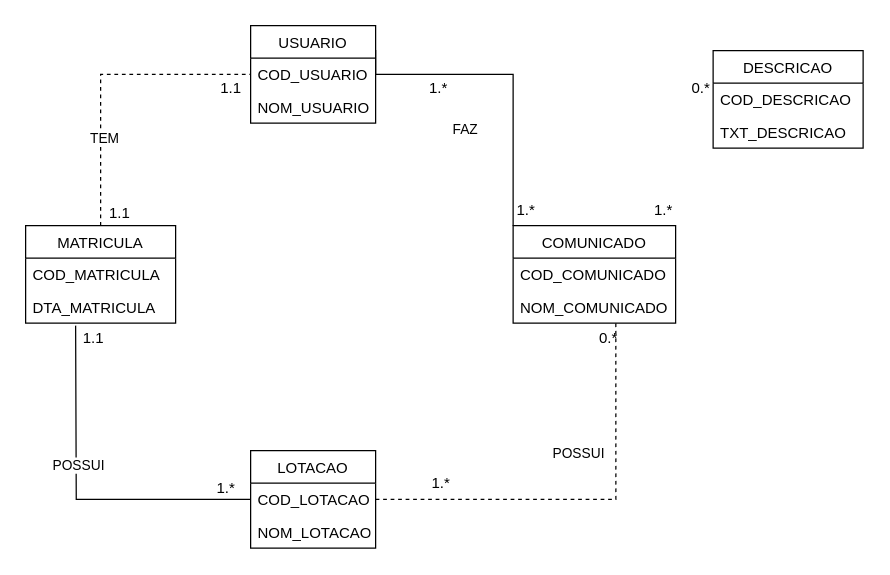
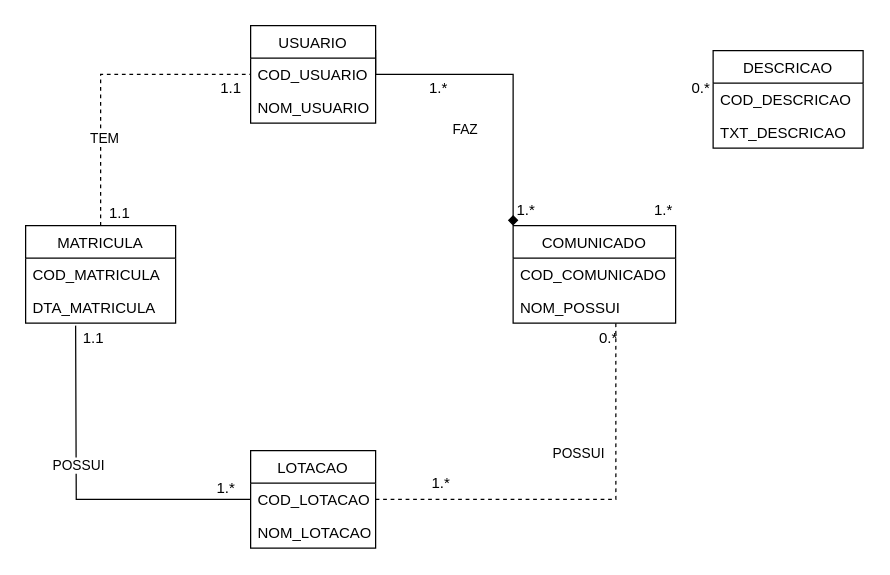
  <mxCell id="0" />
  <mxCell id="1" parent="0" />
  <mxCell id="2" value="MATRICULA" style="swimlane;fontStyle=0;childLayout=stackLayout;horizontal=1;startSize=26;fillColor=none;horizontalStack=0;resizeParent=1;resizeParentMax=0;resizeLast=0;collapsible=1;marginBottom=0;" vertex="1" parent="1"><mxGeometry x="20" y="180" width="120" height="78" as="geometry" /></mxCell>
  <mxCell id="3" value="COD_MATRICULA" style="text;strokeColor=none;fillColor=none;align=left;verticalAlign=top;spacingLeft=4;spacingRight=4;overflow=hidden;rotatable=0;points=[[0,0.5],[1,0.5]];portConstraint=eastwest;" vertex="1" parent="2"><mxGeometry y="26" width="120" height="26" as="geometry" /></mxCell>
  <mxCell id="4" value="DTA_MATRICULA" style="text;strokeColor=none;fillColor=none;align=left;verticalAlign=top;spacingLeft=4;spacingRight=4;overflow=hidden;rotatable=0;points=[[0,0.5],[1,0.5]];portConstraint=eastwest;" vertex="1" parent="2"><mxGeometry y="52" width="120" height="26" as="geometry" /></mxCell>
  <mxCell id="5" value="USUARIO" style="swimlane;fontStyle=0;childLayout=stackLayout;horizontal=1;startSize=26;fillColor=none;horizontalStack=0;resizeParent=1;resizeParentMax=0;resizeLast=0;collapsible=1;marginBottom=0;" vertex="1" parent="1"><mxGeometry x="200" y="20" width="100" height="78" as="geometry" /></mxCell>
  <mxCell id="6" value="COD_USUARIO" style="text;strokeColor=none;fillColor=none;align=left;verticalAlign=top;spacingLeft=4;spacingRight=4;overflow=hidden;rotatable=0;points=[[0,0.5],[1,0.5]];portConstraint=eastwest;" vertex="1" parent="5"><mxGeometry y="26" width="100" height="26" as="geometry" /></mxCell>
  <mxCell id="7" value="NOM_USUARIO" style="text;strokeColor=none;fillColor=none;align=left;verticalAlign=top;spacingLeft=4;spacingRight=4;overflow=hidden;rotatable=0;points=[[0,0.5],[1,0.5]];portConstraint=eastwest;" vertex="1" parent="5"><mxGeometry y="52" width="100" height="26" as="geometry" /></mxCell>
  <mxCell id="8" value="LOTACAO" style="swimlane;fontStyle=0;childLayout=stackLayout;horizontal=1;startSize=26;fillColor=none;horizontalStack=0;resizeParent=1;resizeParentMax=0;resizeLast=0;collapsible=1;marginBottom=0;" vertex="1" parent="1"><mxGeometry x="200" y="360" width="100" height="78" as="geometry" /></mxCell>
  <mxCell id="9" value="COD_LOTACAO" style="text;strokeColor=none;fillColor=none;align=left;verticalAlign=top;spacingLeft=4;spacingRight=4;overflow=hidden;rotatable=0;points=[[0,0.5],[1,0.5]];portConstraint=eastwest;" vertex="1" parent="8"><mxGeometry y="26" width="100" height="26" as="geometry" /></mxCell>
  <mxCell id="10" value="NOM_LOTACAO" style="text;strokeColor=none;fillColor=none;align=left;verticalAlign=top;spacingLeft=4;spacingRight=4;overflow=hidden;rotatable=0;points=[[0,0.5],[1,0.5]];portConstraint=eastwest;" vertex="1" parent="8"><mxGeometry y="52" width="100" height="26" as="geometry" /></mxCell>
  <mxCell id="11" value="COMUNICADO" style="swimlane;fontStyle=0;childLayout=stackLayout;horizontal=1;startSize=26;fillColor=none;horizontalStack=0;resizeParent=1;resizeParentMax=0;resizeLast=0;collapsible=1;marginBottom=0;" vertex="1" parent="1"><mxGeometry x="410" y="180" width="130" height="78" as="geometry" /></mxCell>
  <mxCell id="12" value="COD_COMUNICADO" style="text;strokeColor=none;fillColor=none;align=left;verticalAlign=top;spacingLeft=4;spacingRight=4;overflow=hidden;rotatable=0;points=[[0,0.5],[1,0.5]];portConstraint=eastwest;" vertex="1" parent="11"><mxGeometry y="26" width="130" height="26" as="geometry" /></mxCell>
- <mxCell id="13" value="NOM_COMUNICADO" style="text;strokeColor=none;fillColor=none;align=left;verticalAlign=top;spacingLeft=4;spacingRight=4;overflow=hidden;rotatable=0;points=[[0,0.5],[1,0.5]];portConstraint=eastwest;" vertex="1" parent="11"><mxGeometry y="52" width="130" height="26" as="geometry" /></mxCell>
+ <mxCell id="13" value="NOM_POSSUI" style="text;strokeColor=none;fillColor=none;align=left;verticalAlign=top;spacingLeft=4;spacingRight=4;overflow=hidden;rotatable=0;points=[[0,0.5],[1,0.5]];portConstraint=eastwest;" vertex="1" parent="11"><mxGeometry y="52" width="130" height="26" as="geometry" /></mxCell>
  <mxCell id="14" value="DESCRICAO" style="swimlane;fontStyle=0;childLayout=stackLayout;horizontal=1;startSize=26;fillColor=none;horizontalStack=0;resizeParent=1;resizeParentMax=0;resizeLast=0;collapsible=1;marginBottom=0;" vertex="1" parent="1"><mxGeometry x="570" y="40" width="120" height="78" as="geometry" /></mxCell>
  <mxCell id="15" value="COD_DESCRICAO" style="text;strokeColor=none;fillColor=none;align=left;verticalAlign=top;spacingLeft=4;spacingRight=4;overflow=hidden;rotatable=0;points=[[0,0.5],[1,0.5]];portConstraint=eastwest;" vertex="1" parent="14"><mxGeometry y="26" width="120" height="26" as="geometry" /></mxCell>
  <mxCell id="16" value="TXT_DESCRICAO" style="text;strokeColor=none;fillColor=none;align=left;verticalAlign=top;spacingLeft=4;spacingRight=4;overflow=hidden;rotatable=0;points=[[0,0.5],[1,0.5]];portConstraint=eastwest;" vertex="1" parent="14"><mxGeometry y="52" width="120" height="26" as="geometry" /></mxCell>
  <mxCell id="17" value="" style="endArrow=none;html=1;edgeStyle=orthogonalEdgeStyle;rounded=0;exitX=0.5;exitY=0;exitDx=0;exitDy=0;entryX=0;entryY=0.5;entryDx=0;entryDy=0;dashed=1;" edge="1" parent="1" source="2" target="6"><mxGeometry relative="1" as="geometry"><mxPoint x="190" y="250" as="sourcePoint" /><mxPoint x="350" y="250" as="targetPoint" /></mxGeometry></mxCell>
  <mxCell id="18" value="TEM" style="edgeLabel;resizable=0;html=1;align=left;verticalAlign=bottom;" connectable="0" vertex="1" parent="17"><mxGeometry x="-1" relative="1" as="geometry"><mxPoint x="-10" y="-62" as="offset" /></mxGeometry></mxCell>
  <mxCell id="19" value="" style="endArrow=none;html=1;edgeStyle=orthogonalEdgeStyle;rounded=0;exitX=0;exitY=0.5;exitDx=0;exitDy=0;" edge="1" parent="1" source="9"><mxGeometry relative="1" as="geometry"><mxPoint x="360" y="250" as="sourcePoint" /><mxPoint x="60" y="260" as="targetPoint" /></mxGeometry></mxCell>
  <mxCell id="20" value="POSSUI" style="edgeLabel;resizable=0;html=1;align=left;verticalAlign=bottom;" connectable="0" vertex="1" parent="19"><mxGeometry x="-1" relative="1" as="geometry"><mxPoint x="-160" y="-19" as="offset" /></mxGeometry></mxCell>
  <mxCell id="21" value="" style="endArrow=none;html=1;edgeStyle=orthogonalEdgeStyle;rounded=0;exitX=1;exitY=0.5;exitDx=0;exitDy=0;entryX=0.632;entryY=0.998;entryDx=0;entryDy=0;entryPerimeter=0;dashed=1;" edge="1" parent="1" source="9" target="13"><mxGeometry relative="1" as="geometry"><mxPoint x="360" y="250" as="sourcePoint" /><mxPoint x="500" y="290" as="targetPoint" /></mxGeometry></mxCell>
  <mxCell id="22" value="POSSUI" style="edgeLabel;resizable=0;html=1;align=left;verticalAlign=bottom;" connectable="0" vertex="1" parent="21"><mxGeometry x="-1" relative="1" as="geometry"><mxPoint x="140" y="-29" as="offset" /></mxGeometry></mxCell>
- <mxCell id="23" value="" style="endArrow=none;html=1;edgeStyle=orthogonalEdgeStyle;rounded=0;entryX=0;entryY=0;entryDx=0;entryDy=0;exitX=1;exitY=0.25;exitDx=0;exitDy=0;" edge="1" parent="1" source="5" target="11"><mxGeometry relative="1" as="geometry"><mxPoint x="380" y="50" as="sourcePoint" /><mxPoint x="520" y="250" as="targetPoint" /><Array as="points"><mxPoint x="410" y="59" /></Array></mxGeometry></mxCell>
+ <mxCell id="23" value="" style="endArrow=diamond;html=1;edgeStyle=orthogonalEdgeStyle;rounded=0;entryX=0;entryY=0;entryDx=0;entryDy=0;exitX=1;exitY=0.25;exitDx=0;exitDy=0;" edge="1" parent="1" source="5" target="11"><mxGeometry relative="1" as="geometry"><mxPoint x="380" y="50" as="sourcePoint" /><mxPoint x="520" y="250" as="targetPoint" /><Array as="points"><mxPoint x="410" y="59" /></Array></mxGeometry></mxCell>
  <mxCell id="24" value="FAZ&lt;br&gt;" style="edgeLabel;resizable=0;html=1;align=left;verticalAlign=bottom;" connectable="0" vertex="1" parent="23"><mxGeometry x="-1" relative="1" as="geometry"><mxPoint x="60" y="71" as="offset" /></mxGeometry></mxCell>
  <mxCell id="25" value="1.1" style="text;html=1;align=center;verticalAlign=middle;resizable=0;points=[];autosize=1;strokeColor=none;fillColor=none;" vertex="1" parent="1"><mxGeometry x="164" y="55" width="40" height="30" as="geometry" /></mxCell>
  <mxCell id="26" value="1.1" style="text;html=1;align=center;verticalAlign=middle;resizable=0;points=[];autosize=1;strokeColor=none;fillColor=none;" vertex="1" parent="1"><mxGeometry x="75" y="155" width="40" height="30" as="geometry" /></mxCell>
  <mxCell id="27" value="1.1" style="text;html=1;align=center;verticalAlign=middle;resizable=0;points=[];autosize=1;strokeColor=none;fillColor=none;" vertex="1" parent="1"><mxGeometry x="54" y="255" width="40" height="30" as="geometry" /></mxCell>
  <mxCell id="28" value="1.*" style="text;html=1;align=center;verticalAlign=middle;resizable=0;points=[];autosize=1;strokeColor=none;fillColor=none;" vertex="1" parent="1"><mxGeometry x="160" y="375" width="40" height="30" as="geometry" /></mxCell>
  <mxCell id="29" value="1.*" style="text;html=1;align=center;verticalAlign=middle;resizable=0;points=[];autosize=1;strokeColor=none;fillColor=none;" vertex="1" parent="1"><mxGeometry x="330" y="55" width="40" height="30" as="geometry" /></mxCell>
  <mxCell id="30" value="1.*" style="text;html=1;align=center;verticalAlign=middle;resizable=0;points=[];autosize=1;strokeColor=none;fillColor=none;" vertex="1" parent="1"><mxGeometry x="400" y="153" width="40" height="30" as="geometry" /></mxCell>
  <mxCell id="31" value="1.*" style="text;html=1;align=center;verticalAlign=middle;resizable=0;points=[];autosize=1;strokeColor=none;fillColor=none;" vertex="1" parent="1"><mxGeometry x="332" y="371" width="40" height="30" as="geometry" /></mxCell>
  <mxCell id="32" value="0.*" style="text;html=1;align=center;verticalAlign=middle;resizable=0;points=[];autosize=1;strokeColor=none;fillColor=none;" vertex="1" parent="1"><mxGeometry x="466" y="255" width="40" height="30" as="geometry" /></mxCell>
  <mxCell id="33" value="1.*" style="text;html=1;align=center;verticalAlign=middle;resizable=0;points=[];autosize=1;strokeColor=none;fillColor=none;" vertex="1" parent="1"><mxGeometry x="510" y="153" width="40" height="30" as="geometry" /></mxCell>
  <mxCell id="34" value="0.*" style="text;html=1;align=center;verticalAlign=middle;resizable=0;points=[];autosize=1;strokeColor=none;fillColor=none;" vertex="1" parent="1"><mxGeometry x="540" y="55" width="40" height="30" as="geometry" /></mxCell>
